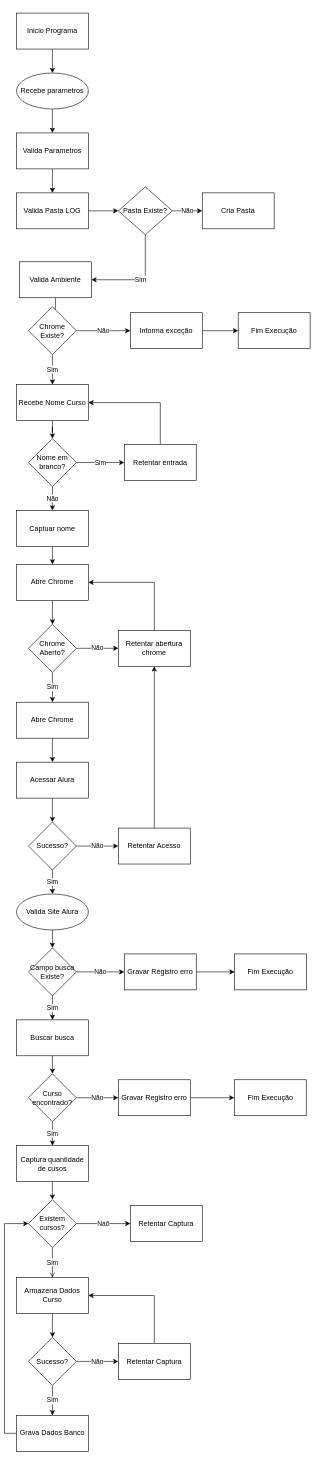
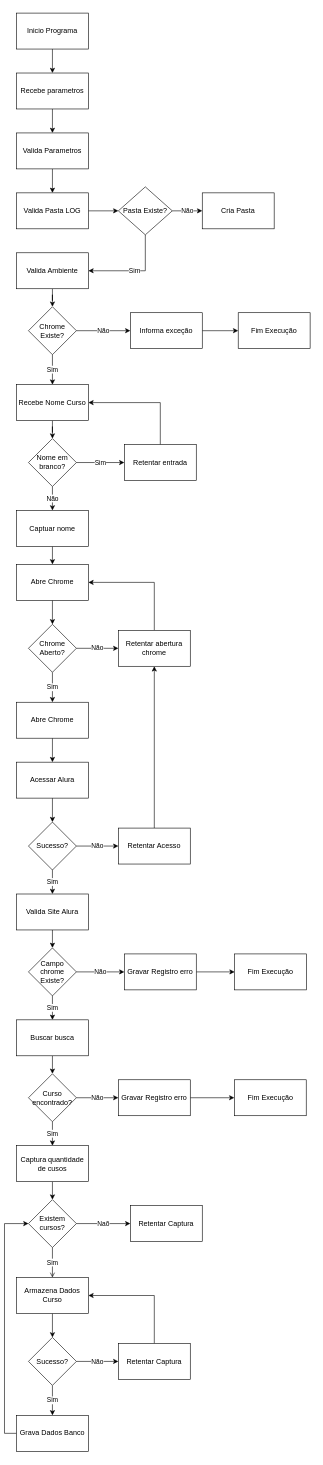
  <mxCell id="0" />
  <mxCell id="1" parent="0" />
  <mxCell id="2" style="edgeStyle=orthogonalEdgeStyle;rounded=0;orthogonalLoop=1;jettySize=auto;html=1;exitX=0.5;exitY=1;exitDx=0;exitDy=0;entryX=0.5;entryY=0;entryDx=0;entryDy=0;" edge="1" parent="1" source="3" target="71"><mxGeometry relative="1" as="geometry" /></mxCell>
- <mxCell id="3" value="Recebe parametros" style="ellipse;whiteSpace=wrap;html=1;" parent="1" vertex="1"><mxGeometry x="20" y="120" width="120" height="60" as="geometry" /></mxCell>
+ <mxCell id="3" value="Recebe parametros" style="rounded=0;whiteSpace=wrap;html=1;" parent="1" vertex="1"><mxGeometry x="20" y="120" width="120" height="60" as="geometry" /></mxCell>
  <mxCell id="4" style="edgeStyle=orthogonalEdgeStyle;rounded=0;orthogonalLoop=1;jettySize=auto;html=1;exitX=0.5;exitY=1;exitDx=0;exitDy=0;" parent="1" source="5" target="8" edge="1"><mxGeometry relative="1" as="geometry" /></mxCell>
  <mxCell id="5" value="Recebe Nome Curso" style="rounded=0;whiteSpace=wrap;html=1;" parent="1" vertex="1"><mxGeometry x="20" y="640" width="120" height="60" as="geometry" /></mxCell>
  <mxCell id="6" value="Sim" style="edgeStyle=orthogonalEdgeStyle;rounded=0;orthogonalLoop=1;jettySize=auto;html=1;exitX=1;exitY=0.5;exitDx=0;exitDy=0;" parent="1" source="8" target="10" edge="1"><mxGeometry relative="1" as="geometry" /></mxCell>
  <mxCell id="7" value="Não" style="edgeStyle=orthogonalEdgeStyle;rounded=0;orthogonalLoop=1;jettySize=auto;html=1;exitX=0.5;exitY=1;exitDx=0;exitDy=0;" parent="1" source="8" target="12" edge="1"><mxGeometry relative="1" as="geometry" /></mxCell>
  <mxCell id="8" value="Nome em branco?" style="rhombus;whiteSpace=wrap;html=1;" parent="1" vertex="1"><mxGeometry x="40" y="730" width="80" height="80" as="geometry" /></mxCell>
  <mxCell id="9" style="edgeStyle=orthogonalEdgeStyle;rounded=0;orthogonalLoop=1;jettySize=auto;html=1;exitX=0.5;exitY=0;exitDx=0;exitDy=0;entryX=1;entryY=0.5;entryDx=0;entryDy=0;" parent="1" source="10" target="5" edge="1"><mxGeometry relative="1" as="geometry" /></mxCell>
  <mxCell id="10" value="Retentar entrada" style="rounded=0;whiteSpace=wrap;html=1;" parent="1" vertex="1"><mxGeometry x="200" y="740" width="120" height="60" as="geometry" /></mxCell>
  <mxCell id="11" style="edgeStyle=orthogonalEdgeStyle;rounded=0;orthogonalLoop=1;jettySize=auto;html=1;exitX=0.5;exitY=1;exitDx=0;exitDy=0;entryX=0.5;entryY=0;entryDx=0;entryDy=0;" parent="1" source="12" target="26" edge="1"><mxGeometry relative="1" as="geometry" /></mxCell>
  <mxCell id="12" value="Captuar nome" style="rounded=0;whiteSpace=wrap;html=1;" parent="1" vertex="1"><mxGeometry x="20" y="850" width="120" height="60" as="geometry" /></mxCell>
  <mxCell id="13" style="edgeStyle=orthogonalEdgeStyle;rounded=0;orthogonalLoop=1;jettySize=auto;html=1;exitX=1;exitY=0.5;exitDx=0;exitDy=0;entryX=0;entryY=0.5;entryDx=0;entryDy=0;" parent="1" source="14" target="22" edge="1"><mxGeometry relative="1" as="geometry" /></mxCell>
  <mxCell id="14" value="Valida Pasta LOG" style="rounded=0;whiteSpace=wrap;html=1;" parent="1" vertex="1"><mxGeometry x="20" y="320" width="120" height="60" as="geometry" /></mxCell>
  <mxCell id="15" style="edgeStyle=orthogonalEdgeStyle;rounded=0;orthogonalLoop=1;jettySize=auto;html=1;exitX=0.5;exitY=1;exitDx=0;exitDy=0;" parent="1" source="16" target="19" edge="1"><mxGeometry relative="1" as="geometry" /></mxCell>
- <mxCell id="16" value="Valida Ambiente" style="rounded=0;whiteSpace=wrap;html=1;" parent="1" vertex="1"><mxGeometry x="25" y="435" width="120" height="60" as="geometry" /></mxCell>
+ <mxCell id="16" value="Valida Ambiente" style="rounded=0;whiteSpace=wrap;html=1;" parent="1" vertex="1"><mxGeometry x="20" y="420" width="120" height="60" as="geometry" /></mxCell>
  <mxCell id="17" value="Sim" style="edgeStyle=orthogonalEdgeStyle;rounded=0;orthogonalLoop=1;jettySize=auto;html=1;exitX=0.5;exitY=1;exitDx=0;exitDy=0;" parent="1" source="19" target="5" edge="1"><mxGeometry relative="1" as="geometry" /></mxCell>
  <mxCell id="18" value="Não" style="edgeStyle=orthogonalEdgeStyle;rounded=0;orthogonalLoop=1;jettySize=auto;html=1;exitX=1;exitY=0.5;exitDx=0;exitDy=0;" parent="1" source="19" target="67" edge="1"><mxGeometry relative="1" as="geometry" /></mxCell>
  <mxCell id="19" value="Chrome Existe?" style="rhombus;whiteSpace=wrap;html=1;" parent="1" vertex="1"><mxGeometry x="40" y="510" width="80" height="80" as="geometry" /></mxCell>
  <mxCell id="20" value="Sim" style="edgeStyle=orthogonalEdgeStyle;rounded=0;orthogonalLoop=1;jettySize=auto;html=1;exitX=0.5;exitY=1;exitDx=0;exitDy=0;entryX=1;entryY=0.5;entryDx=0;entryDy=0;" parent="1" source="22" target="16" edge="1"><mxGeometry relative="1" as="geometry" /></mxCell>
  <mxCell id="21" value="Não" style="edgeStyle=orthogonalEdgeStyle;rounded=0;orthogonalLoop=1;jettySize=auto;html=1;exitX=1;exitY=0.5;exitDx=0;exitDy=0;entryX=0;entryY=0.5;entryDx=0;entryDy=0;" parent="1" source="22" target="23" edge="1"><mxGeometry relative="1" as="geometry" /></mxCell>
  <mxCell id="22" value="Pasta Existe?" style="rhombus;whiteSpace=wrap;html=1;" parent="1" vertex="1"><mxGeometry x="190" y="310" width="90" height="80" as="geometry" /></mxCell>
  <mxCell id="23" value="Cria Pasta&lt;br&gt;" style="rounded=0;whiteSpace=wrap;html=1;" parent="1" vertex="1"><mxGeometry x="330" y="320" width="120" height="60" as="geometry" /></mxCell>
  <mxCell id="24" value="Fim Execução" style="rounded=0;whiteSpace=wrap;html=1;" parent="1" vertex="1"><mxGeometry x="390" y="520" width="120" height="60" as="geometry" /></mxCell>
  <mxCell id="25" style="edgeStyle=orthogonalEdgeStyle;rounded=0;orthogonalLoop=1;jettySize=auto;html=1;exitX=0.5;exitY=1;exitDx=0;exitDy=0;" parent="1" source="26" target="29" edge="1"><mxGeometry relative="1" as="geometry" /></mxCell>
  <mxCell id="26" value="Abre Chrome" style="rounded=0;whiteSpace=wrap;html=1;" parent="1" vertex="1"><mxGeometry x="20" y="940" width="120" height="60" as="geometry" /></mxCell>
  <mxCell id="27" value="Não" style="edgeStyle=orthogonalEdgeStyle;rounded=0;orthogonalLoop=1;jettySize=auto;html=1;exitX=1;exitY=0.5;exitDx=0;exitDy=0;" parent="1" source="29" target="31" edge="1"><mxGeometry relative="1" as="geometry" /></mxCell>
  <mxCell id="28" value="Sim" style="edgeStyle=orthogonalEdgeStyle;rounded=0;orthogonalLoop=1;jettySize=auto;html=1;exitX=0.5;exitY=1;exitDx=0;exitDy=0;" parent="1" source="29" target="33" edge="1"><mxGeometry relative="1" as="geometry" /></mxCell>
  <mxCell id="29" value="Chrome Aberto?" style="rhombus;whiteSpace=wrap;html=1;" parent="1" vertex="1"><mxGeometry x="40" y="1040" width="80" height="80" as="geometry" /></mxCell>
  <mxCell id="30" style="edgeStyle=orthogonalEdgeStyle;rounded=0;orthogonalLoop=1;jettySize=auto;html=1;exitX=0.5;exitY=0;exitDx=0;exitDy=0;entryX=1;entryY=0.5;entryDx=0;entryDy=0;" parent="1" source="31" target="26" edge="1"><mxGeometry relative="1" as="geometry" /></mxCell>
  <mxCell id="31" value="Retentar abertura chrome" style="rounded=0;whiteSpace=wrap;html=1;" parent="1" vertex="1"><mxGeometry x="190" y="1050" width="120" height="60" as="geometry" /></mxCell>
  <mxCell id="32" style="edgeStyle=orthogonalEdgeStyle;rounded=0;orthogonalLoop=1;jettySize=auto;html=1;exitX=0.5;exitY=1;exitDx=0;exitDy=0;" parent="1" source="33" target="35" edge="1"><mxGeometry relative="1" as="geometry"><Array as="points"><mxPoint x="80" y="1260" /><mxPoint x="80" y="1260" /></Array></mxGeometry></mxCell>
  <mxCell id="33" value="Abre Chrome" style="rounded=0;whiteSpace=wrap;html=1;" parent="1" vertex="1"><mxGeometry x="20" y="1170" width="120" height="60" as="geometry" /></mxCell>
  <mxCell id="34" style="edgeStyle=orthogonalEdgeStyle;rounded=0;orthogonalLoop=1;jettySize=auto;html=1;exitX=0.5;exitY=1;exitDx=0;exitDy=0;" parent="1" source="35" target="38" edge="1"><mxGeometry relative="1" as="geometry" /></mxCell>
  <mxCell id="35" value="Acessar Alura" style="rounded=0;whiteSpace=wrap;html=1;" parent="1" vertex="1"><mxGeometry x="20" y="1270" width="120" height="60" as="geometry" /></mxCell>
  <mxCell id="36" value="Não" style="edgeStyle=orthogonalEdgeStyle;rounded=0;orthogonalLoop=1;jettySize=auto;html=1;exitX=1;exitY=0.5;exitDx=0;exitDy=0;entryX=0;entryY=0.5;entryDx=0;entryDy=0;" parent="1" source="38" target="40" edge="1"><mxGeometry relative="1" as="geometry" /></mxCell>
  <mxCell id="37" value="Sim" style="edgeStyle=orthogonalEdgeStyle;rounded=0;orthogonalLoop=1;jettySize=auto;html=1;exitX=0.5;exitY=1;exitDx=0;exitDy=0;" parent="1" source="38" target="42" edge="1"><mxGeometry relative="1" as="geometry" /></mxCell>
  <mxCell id="38" value="Sucesso?" style="rhombus;whiteSpace=wrap;html=1;" parent="1" vertex="1"><mxGeometry x="40" y="1370" width="80" height="80" as="geometry" /></mxCell>
  <mxCell id="39" style="edgeStyle=orthogonalEdgeStyle;rounded=0;orthogonalLoop=1;jettySize=auto;html=1;exitX=0.5;exitY=0;exitDx=0;exitDy=0;" parent="1" source="40" target="31" edge="1"><mxGeometry relative="1" as="geometry" /></mxCell>
  <mxCell id="40" value="Retentar Acesso" style="rounded=0;whiteSpace=wrap;html=1;" parent="1" vertex="1"><mxGeometry x="190" y="1380" width="120" height="60" as="geometry" /></mxCell>
  <mxCell id="41" style="edgeStyle=orthogonalEdgeStyle;rounded=0;orthogonalLoop=1;jettySize=auto;html=1;exitX=0.5;exitY=1;exitDx=0;exitDy=0;entryX=0.5;entryY=0;entryDx=0;entryDy=0;" parent="1" source="42" target="52" edge="1"><mxGeometry relative="1" as="geometry" /></mxCell>
- <mxCell id="42" value="Valida Site Alura" style="ellipse;whiteSpace=wrap;html=1;" parent="1" vertex="1"><mxGeometry x="20" y="1490" width="120" height="60" as="geometry" /></mxCell>
+ <mxCell id="42" value="Valida Site Alura" style="rounded=0;whiteSpace=wrap;html=1;" parent="1" vertex="1"><mxGeometry x="20" y="1490" width="120" height="60" as="geometry" /></mxCell>
  <mxCell id="43" value="Não" style="edgeStyle=orthogonalEdgeStyle;rounded=0;orthogonalLoop=1;jettySize=auto;html=1;exitX=1;exitY=0.5;exitDx=0;exitDy=0;entryX=0;entryY=0.5;entryDx=0;entryDy=0;" parent="1" source="45" target="47" edge="1"><mxGeometry relative="1" as="geometry" /></mxCell>
  <mxCell id="44" value="Sim" style="edgeStyle=orthogonalEdgeStyle;rounded=0;orthogonalLoop=1;jettySize=auto;html=1;exitX=0.5;exitY=1;exitDx=0;exitDy=0;" parent="1" source="45" target="49" edge="1"><mxGeometry relative="1" as="geometry" /></mxCell>
  <mxCell id="45" value="Sucesso?" style="rhombus;whiteSpace=wrap;html=1;" parent="1" vertex="1"><mxGeometry x="40" y="2230" width="80" height="80" as="geometry" /></mxCell>
  <mxCell id="46" style="edgeStyle=orthogonalEdgeStyle;rounded=0;orthogonalLoop=1;jettySize=auto;html=1;exitX=0.5;exitY=0;exitDx=0;exitDy=0;entryX=1;entryY=0.5;entryDx=0;entryDy=0;" parent="1" source="47" target="65" edge="1"><mxGeometry relative="1" as="geometry" /></mxCell>
  <mxCell id="47" value="Retentar Captura" style="rounded=0;whiteSpace=wrap;html=1;" parent="1" vertex="1"><mxGeometry x="190" y="2240" width="120" height="60" as="geometry" /></mxCell>
  <mxCell id="48" style="edgeStyle=orthogonalEdgeStyle;rounded=0;orthogonalLoop=1;jettySize=auto;html=1;exitX=0;exitY=0.5;exitDx=0;exitDy=0;entryX=0;entryY=0.5;entryDx=0;entryDy=0;" edge="1" parent="1" source="49" target="76"><mxGeometry relative="1" as="geometry" /></mxCell>
  <mxCell id="49" value="Grava Dados Banco" style="rounded=0;whiteSpace=wrap;html=1;" parent="1" vertex="1"><mxGeometry x="20" y="2360" width="120" height="60" as="geometry" /></mxCell>
  <mxCell id="50" value="Não" style="edgeStyle=orthogonalEdgeStyle;rounded=0;orthogonalLoop=1;jettySize=auto;html=1;exitX=1;exitY=0.5;exitDx=0;exitDy=0;" parent="1" source="52" target="55" edge="1"><mxGeometry relative="1" as="geometry" /></mxCell>
  <mxCell id="51" value="Sim" style="edgeStyle=orthogonalEdgeStyle;rounded=0;orthogonalLoop=1;jettySize=auto;html=1;exitX=0.5;exitY=1;exitDx=0;exitDy=0;" parent="1" source="52" target="57" edge="1"><mxGeometry relative="1" as="geometry" /></mxCell>
- <mxCell id="52" value="Campo busca Existe?" style="rhombus;whiteSpace=wrap;html=1;" parent="1" vertex="1"><mxGeometry x="40" y="1580" width="80" height="80" as="geometry" /></mxCell>
+ <mxCell id="52" value="Campo chrome Existe?" style="rhombus;whiteSpace=wrap;html=1;" parent="1" vertex="1"><mxGeometry x="40" y="1580" width="80" height="80" as="geometry" /></mxCell>
  <mxCell id="53" value="Fim Execução" style="rounded=0;whiteSpace=wrap;html=1;" parent="1" vertex="1"><mxGeometry x="384" y="1590" width="120" height="60" as="geometry" /></mxCell>
  <mxCell id="54" style="edgeStyle=orthogonalEdgeStyle;rounded=0;orthogonalLoop=1;jettySize=auto;html=1;exitX=1;exitY=0.5;exitDx=0;exitDy=0;" parent="1" source="55" target="53" edge="1"><mxGeometry relative="1" as="geometry" /></mxCell>
  <mxCell id="55" value="Gravar Registro erro" style="rounded=0;whiteSpace=wrap;html=1;" parent="1" vertex="1"><mxGeometry x="200" y="1590" width="120" height="60" as="geometry" /></mxCell>
  <mxCell id="56" style="edgeStyle=orthogonalEdgeStyle;rounded=0;orthogonalLoop=1;jettySize=auto;html=1;exitX=0.5;exitY=1;exitDx=0;exitDy=0;entryX=0.5;entryY=0;entryDx=0;entryDy=0;" parent="1" source="57" target="60" edge="1"><mxGeometry relative="1" as="geometry" /></mxCell>
  <mxCell id="57" value="Buscar busca" style="rounded=0;whiteSpace=wrap;html=1;" parent="1" vertex="1"><mxGeometry x="20" y="1700" width="120" height="60" as="geometry" /></mxCell>
  <mxCell id="58" value="Não" style="edgeStyle=orthogonalEdgeStyle;rounded=0;orthogonalLoop=1;jettySize=auto;html=1;exitX=1;exitY=0.5;exitDx=0;exitDy=0;" parent="1" source="60" target="63" edge="1"><mxGeometry relative="1" as="geometry" /></mxCell>
  <mxCell id="59" value="Sim" style="edgeStyle=orthogonalEdgeStyle;rounded=0;orthogonalLoop=1;jettySize=auto;html=1;exitX=0.5;exitY=1;exitDx=0;exitDy=0;" edge="1" parent="1" source="60" target="73"><mxGeometry relative="1" as="geometry" /></mxCell>
  <mxCell id="60" value="Curso encontrado?" style="rhombus;whiteSpace=wrap;html=1;" parent="1" vertex="1"><mxGeometry x="40" y="1790" width="80" height="80" as="geometry" /></mxCell>
  <mxCell id="61" value="Fim Execução" style="rounded=0;whiteSpace=wrap;html=1;" parent="1" vertex="1"><mxGeometry x="383.5" y="1800" width="120" height="60" as="geometry" /></mxCell>
  <mxCell id="62" style="edgeStyle=orthogonalEdgeStyle;rounded=0;orthogonalLoop=1;jettySize=auto;html=1;exitX=1;exitY=0.5;exitDx=0;exitDy=0;" parent="1" source="63" target="61" edge="1"><mxGeometry relative="1" as="geometry" /></mxCell>
  <mxCell id="63" value="Gravar Registro erro" style="rounded=0;whiteSpace=wrap;html=1;" parent="1" vertex="1"><mxGeometry x="190" y="1800" width="120" height="60" as="geometry" /></mxCell>
  <mxCell id="64" style="edgeStyle=orthogonalEdgeStyle;rounded=0;orthogonalLoop=1;jettySize=auto;html=1;exitX=0.5;exitY=1;exitDx=0;exitDy=0;entryX=0.5;entryY=0;entryDx=0;entryDy=0;" parent="1" source="65" target="45" edge="1"><mxGeometry relative="1" as="geometry" /></mxCell>
  <mxCell id="65" value="Armazena Dados Curso" style="rounded=0;whiteSpace=wrap;html=1;" parent="1" vertex="1"><mxGeometry x="20" y="2130" width="120" height="60" as="geometry" /></mxCell>
  <mxCell id="66" style="edgeStyle=orthogonalEdgeStyle;rounded=0;orthogonalLoop=1;jettySize=auto;html=1;exitX=1;exitY=0.5;exitDx=0;exitDy=0;entryX=0;entryY=0.5;entryDx=0;entryDy=0;" parent="1" source="67" target="24" edge="1"><mxGeometry relative="1" as="geometry" /></mxCell>
  <mxCell id="67" value="Informa exceção" style="rounded=0;whiteSpace=wrap;html=1;" parent="1" vertex="1"><mxGeometry x="210" y="520" width="120" height="60" as="geometry" /></mxCell>
  <mxCell id="68" style="edgeStyle=orthogonalEdgeStyle;rounded=0;orthogonalLoop=1;jettySize=auto;html=1;exitX=0.5;exitY=1;exitDx=0;exitDy=0;" edge="1" parent="1" source="69" target="3"><mxGeometry relative="1" as="geometry" /></mxCell>
  <mxCell id="69" value="Inicio Programa" style="rounded=0;whiteSpace=wrap;html=1;" vertex="1" parent="1"><mxGeometry x="20" y="20" width="120" height="60" as="geometry" /></mxCell>
  <mxCell id="70" style="edgeStyle=orthogonalEdgeStyle;rounded=0;orthogonalLoop=1;jettySize=auto;html=1;exitX=0.5;exitY=1;exitDx=0;exitDy=0;" edge="1" parent="1" source="71" target="14"><mxGeometry relative="1" as="geometry" /></mxCell>
  <mxCell id="71" value="Valida Parametros" style="rounded=0;whiteSpace=wrap;html=1;" vertex="1" parent="1"><mxGeometry x="20" y="220" width="120" height="60" as="geometry" /></mxCell>
  <mxCell id="72" style="edgeStyle=orthogonalEdgeStyle;rounded=0;orthogonalLoop=1;jettySize=auto;html=1;exitX=0.5;exitY=1;exitDx=0;exitDy=0;entryX=0.5;entryY=0;entryDx=0;entryDy=0;" edge="1" parent="1" source="73" target="76"><mxGeometry relative="1" as="geometry" /></mxCell>
  <mxCell id="73" value="Captura quantidade de cusos" style="rounded=0;whiteSpace=wrap;html=1;" vertex="1" parent="1"><mxGeometry x="20" y="1910" width="120" height="60" as="geometry" /></mxCell>
  <mxCell id="74" value="Sim" style="edgeStyle=orthogonalEdgeStyle;rounded=0;orthogonalLoop=1;jettySize=auto;html=1;exitX=0.5;exitY=1;exitDx=0;exitDy=0;endArrow=open;" edge="1" parent="1" source="76" target="65"><mxGeometry relative="1" as="geometry" /></mxCell>
  <mxCell id="75" value="Naõ" style="edgeStyle=orthogonalEdgeStyle;rounded=0;orthogonalLoop=1;jettySize=auto;html=1;exitX=1;exitY=0.5;exitDx=0;exitDy=0;" edge="1" parent="1" source="76" target="77"><mxGeometry relative="1" as="geometry"><mxPoint x="200" y="2040" as="targetPoint" /></mxGeometry></mxCell>
  <mxCell id="76" value="Existem cursos?" style="rhombus;whiteSpace=wrap;html=1;" vertex="1" parent="1"><mxGeometry x="40" y="2000" width="80" height="80" as="geometry" /></mxCell>
  <mxCell id="77" value="Retentar Captura" style="rounded=0;whiteSpace=wrap;html=1;" vertex="1" parent="1"><mxGeometry x="210" y="2010" width="120" height="60" as="geometry" /></mxCell>
